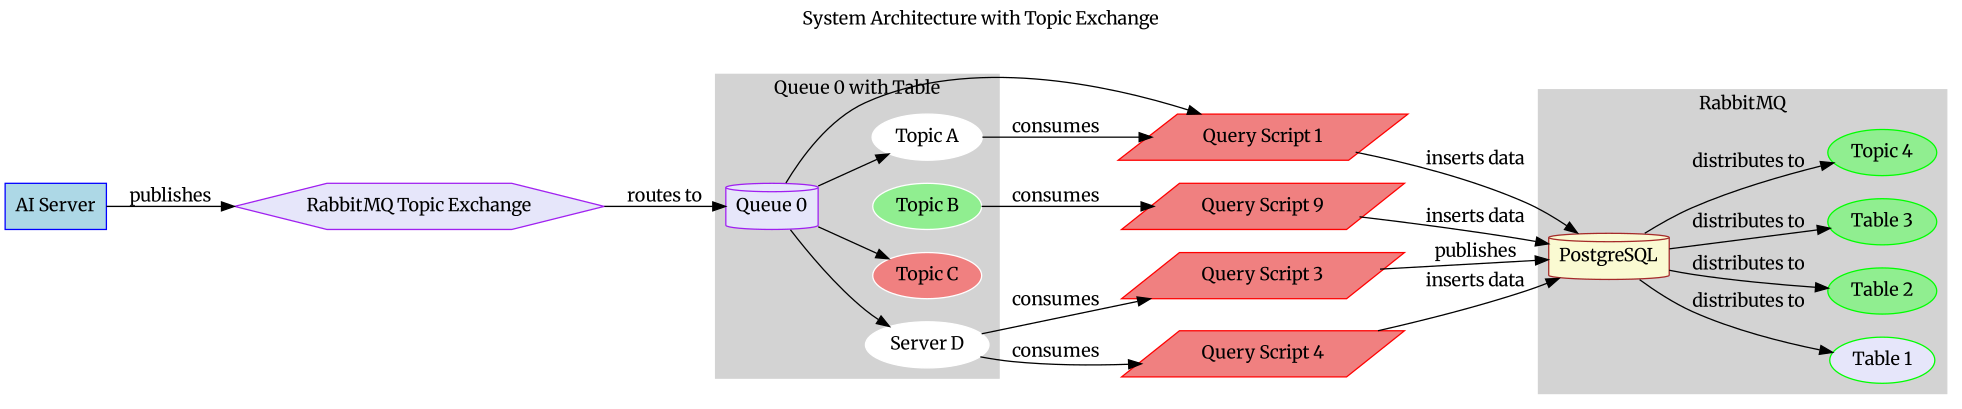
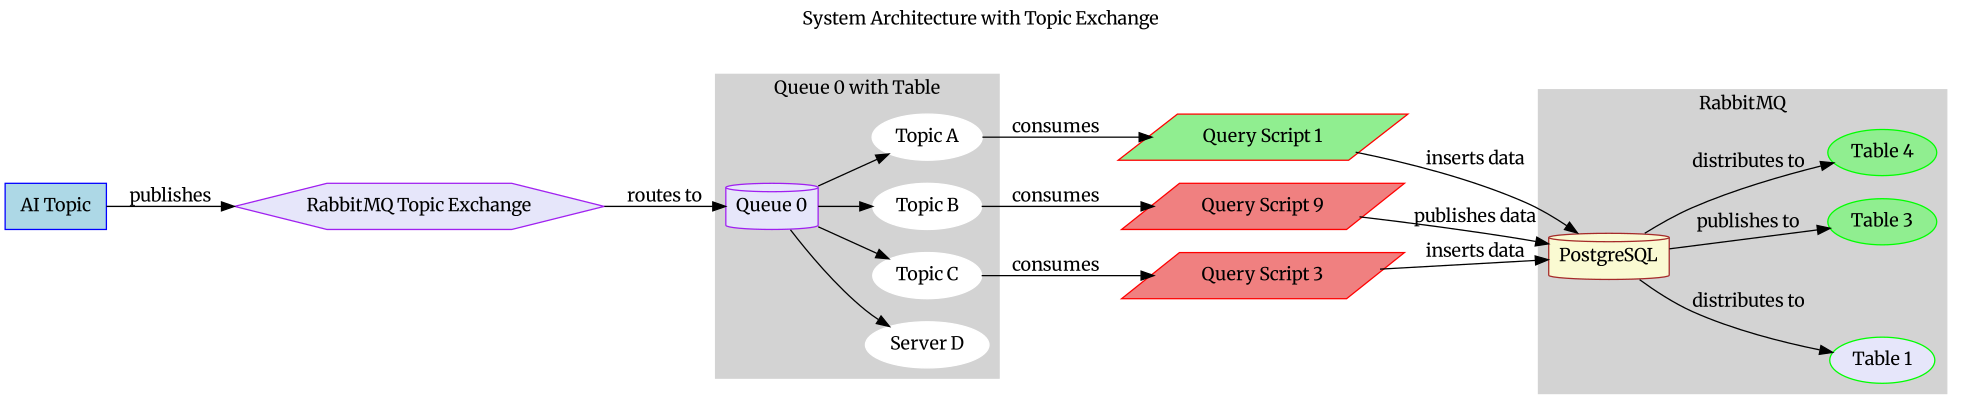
  digraph {
    fontname=Merriweather
    label="System Architecture with Topic Exchange"
    labeljust=c
    labelloc=t
    rankdir=LR
    node [color=red fontname=Merriweather style=filled]
    edge [fontname=Merriweather]
-   n1 [fillcolor=lightcoral label="Query Script 1" shape=parallelogram]
+   n1 [fillcolor=lightgreen label="Query Script 1" shape=parallelogram]
    n2 [fillcolor=lightcoral label="Query Script 9" shape=parallelogram]
    n3 [fillcolor=lightcoral label="Query Script 3" shape=parallelogram]
-   n4 [fillcolor=lightcoral label="Query Script 4" shape=parallelogram]
    n5 [color=purple fillcolor=lavender label="Queue 0" shape=cylinder]
    n6 [color=white label="Topic A"]
-   n7 [color=white label="Topic B" fillcolor=lightgreen]
-   n8 [color=white label="Topic C" fillcolor=lightcoral]
+   n7 [color=white label="Topic B"]
+   n8 [color=white label="Topic C"]
    n9 [color=white label="Server D"]
    n10 [color=brown fillcolor=lightgoldenrodyellow label=PostgreSQL shape=cylinder]
    n11 [color=green fillcolor=lavender label="Table 1" shape=ellipse]
-   n12 [color=green fillcolor=lightgreen label="Table 2" shape=ellipse]
    n13 [color=green fillcolor=lightgreen label="Table 3" shape=ellipse]
-   n14 [color=green fillcolor=lightgreen label="Topic 4" shape=ellipse]
-   n15 [color=blue fillcolor=lightblue label="AI Server" shape=box]
+   n14 [color=green fillcolor=lightgreen label="Table 4" shape=ellipse]
+   n15 [color=blue fillcolor=lightblue label="AI Topic" shape=box]
    n16 [color=purple fillcolor=lavender label="RabbitMQ Topic Exchange" shape=hexagon]
    subgraph sub_1 {
      rank=same
      n1
      n2
      n3
-     n4
    }
    subgraph cluster_2 {
      color=lightgrey
      label="Queue 0 with Table"
      style=filled
      n5
      n6
      n7
      n8
      n9
    }
    subgraph cluster_3 {
      color=lightgrey
      label=RabbitMQ
      style=filled
      n10
      n11
-     n12
      n13
      n14
    }
    n1 -> n10 [label="inserts data"]
-   n2 -> n10 [label="inserts data"]
-   n3 -> n10 [label=publishes]
-   n4 -> n10 [label="inserts data"]
+   n2 -> n10 [label="publishes data"]
+   n3 -> n10 [label="inserts data"]
    n5 -> n6
-   n5 -> n1
+   n5 -> n7
    n5 -> n8
    n5 -> n9
    n6 -> n1 [label=consumes]
    n7 -> n2 [label=consumes]
-   n9 -> n3 [label=consumes]
-   n9 -> n4 [label=consumes]
+   n8 -> n3 [label=consumes]
    n10 -> n11 [label="distributes to"]
-   n10 -> n12 [label="distributes to"]
-   n10 -> n13 [label="distributes to"]
+   n10 -> n13 [label="publishes to"]
    n10 -> n14 [label="distributes to"]
    n15 -> n16 [label=publishes]
    n16 -> n5 [label="routes to"]
  }
